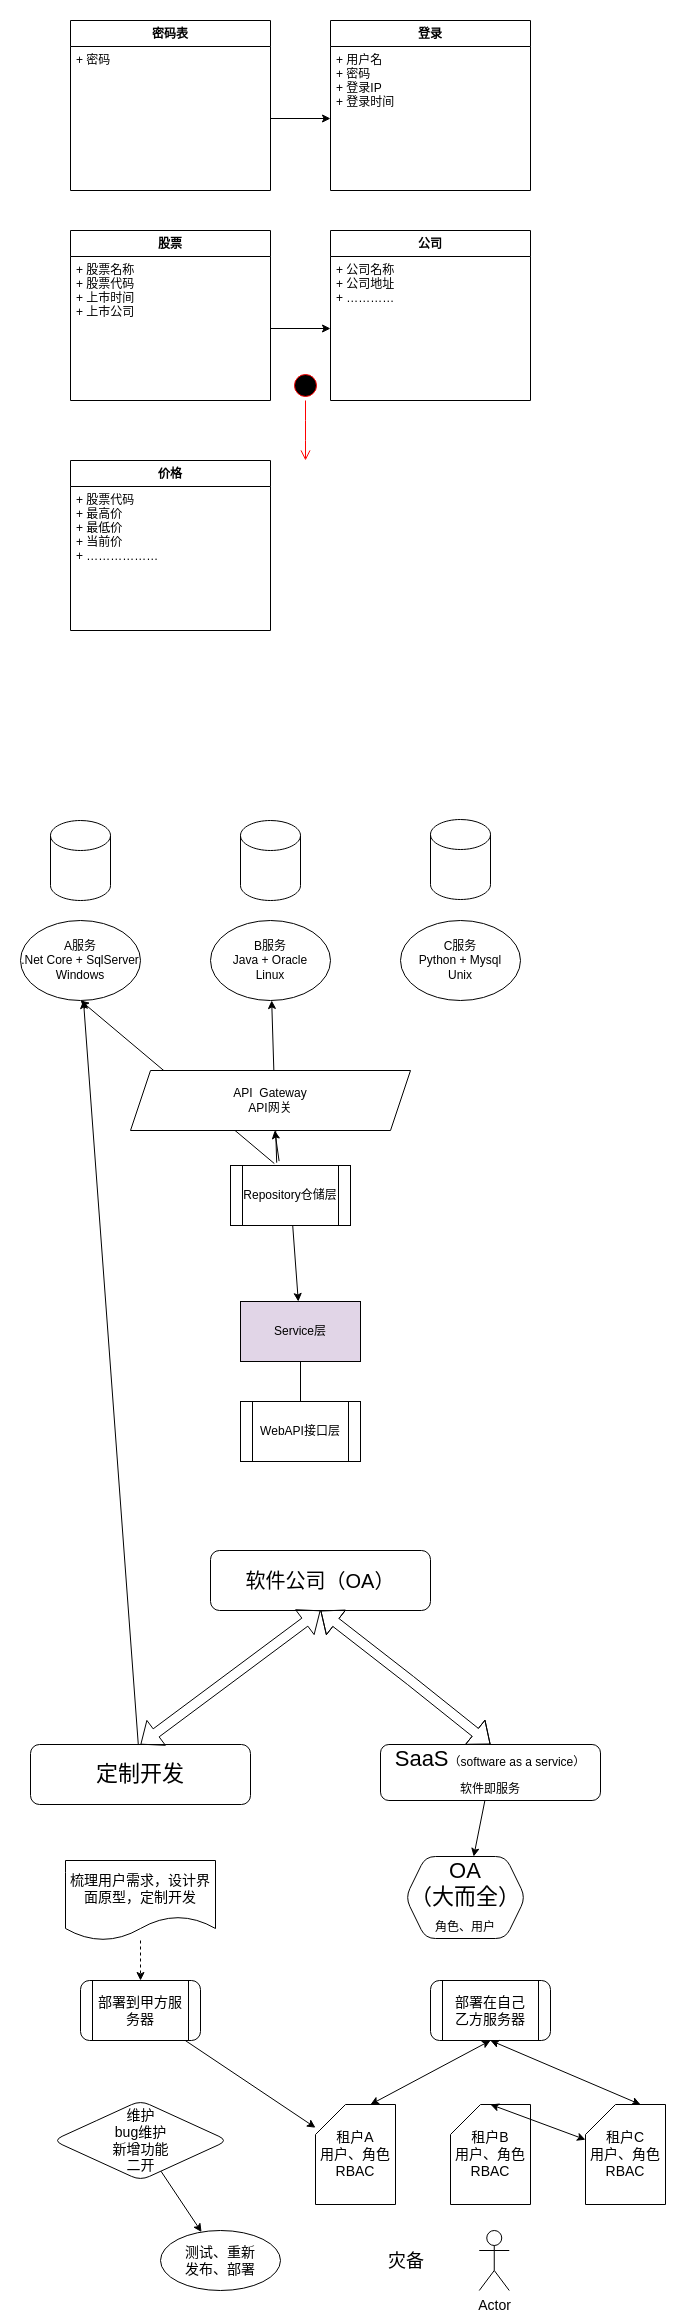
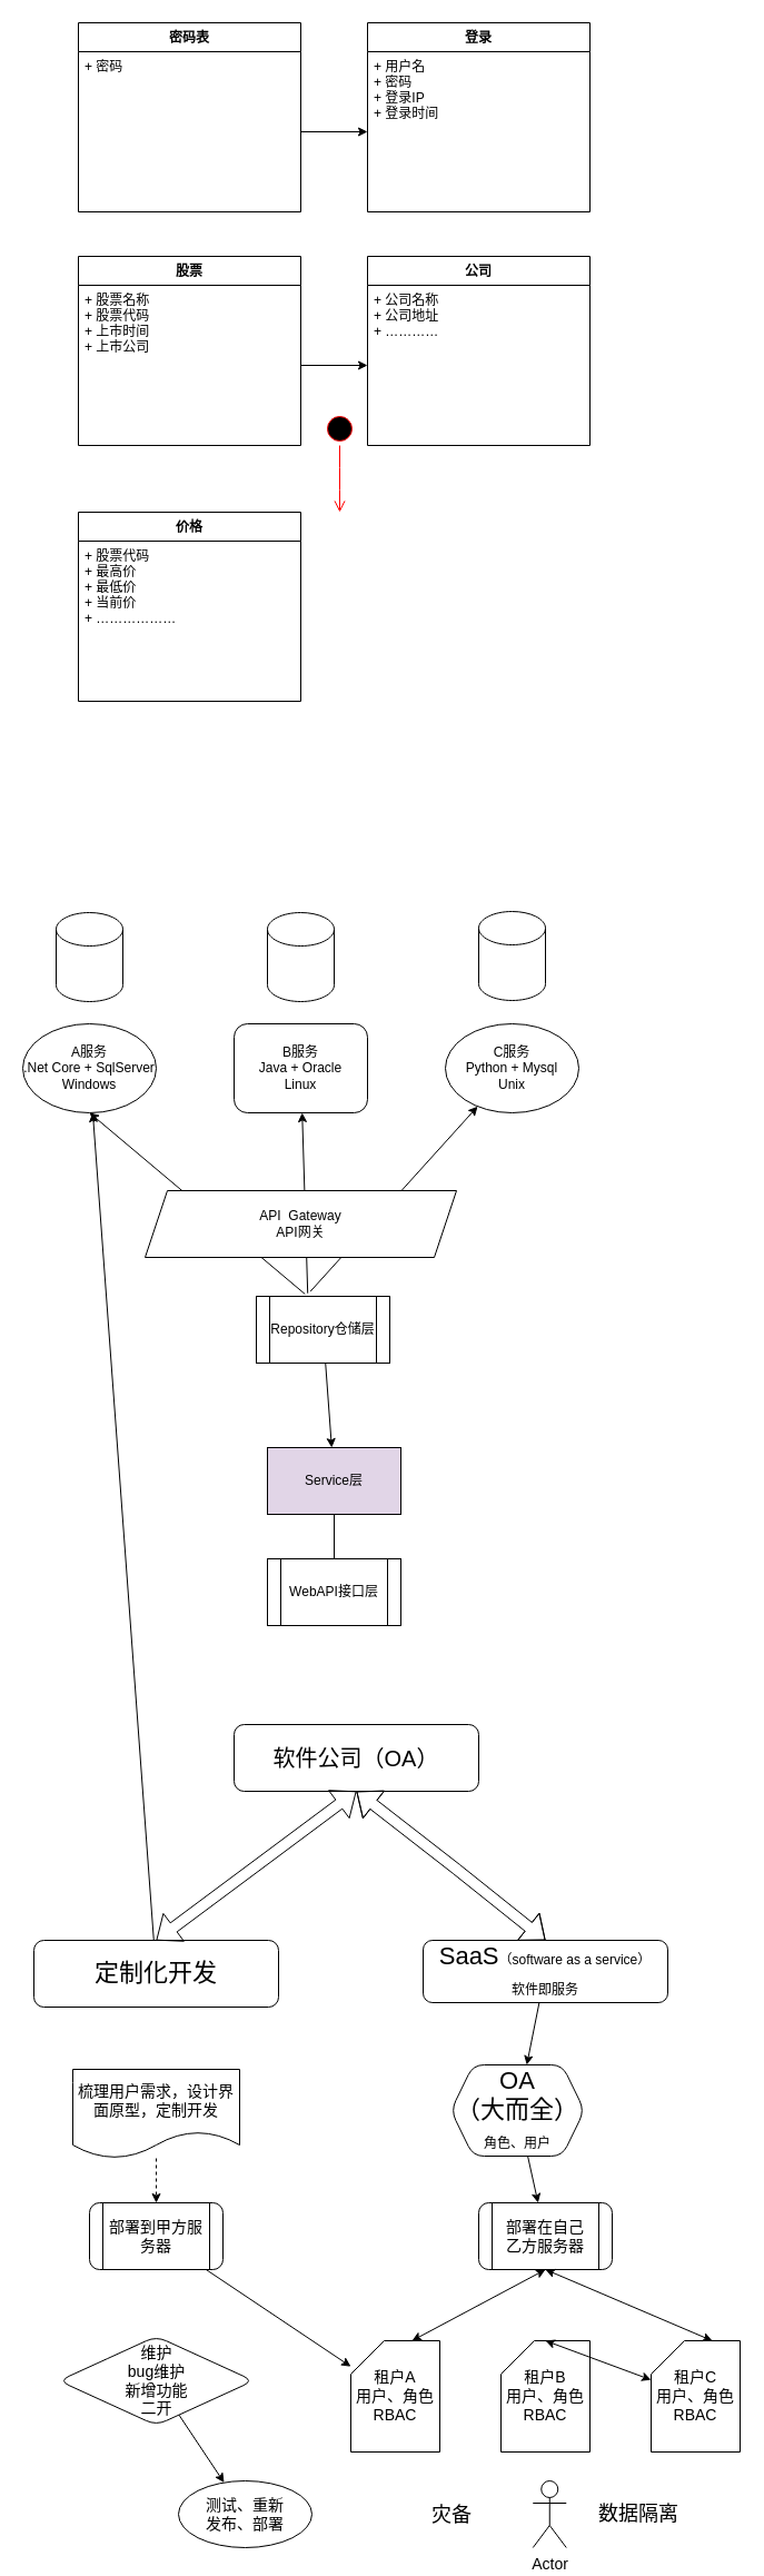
  <mxCell id="0" />
  <mxCell id="1" parent="0" />
  <mxCell id="2" value="登录" style="swimlane;fontStyle=1;align=center;verticalAlign=top;childLayout=stackLayout;horizontal=1;startSize=26;horizontalStack=0;resizeParent=1;resizeParentMax=0;resizeLast=0;collapsible=1;marginBottom=0;" vertex="1" parent="1"><mxGeometry x="330" y="20" width="200" height="170" as="geometry"><mxRectangle x="270" y="60" width="60" height="26" as="alternateBounds" /></mxGeometry></mxCell>
  <mxCell id="3" value="+ 用户名&#10;+ 密码&#10;+ 登录IP&#10;+ 登录时间" style="text;strokeColor=none;fillColor=none;align=left;verticalAlign=top;spacingLeft=4;spacingRight=4;overflow=hidden;rotatable=0;points=[[0,0.5],[1,0.5]];portConstraint=eastwest;" vertex="1" parent="2"><mxGeometry y="26" width="200" height="144" as="geometry" /></mxCell>
  <mxCell id="4" value="密码表" style="swimlane;fontStyle=1;align=center;verticalAlign=top;childLayout=stackLayout;horizontal=1;startSize=26;horizontalStack=0;resizeParent=1;resizeParentMax=0;resizeLast=0;collapsible=1;marginBottom=0;" vertex="1" parent="1"><mxGeometry x="70" y="20" width="200" height="170" as="geometry"><mxRectangle x="270" y="60" width="60" height="26" as="alternateBounds" /></mxGeometry></mxCell>
  <mxCell id="5" value="+ 密码" style="text;strokeColor=none;fillColor=none;align=left;verticalAlign=top;spacingLeft=4;spacingRight=4;overflow=hidden;rotatable=0;points=[[0,0.5],[1,0.5]];portConstraint=eastwest;" vertex="1" parent="4"><mxGeometry y="26" width="200" height="144" as="geometry" /></mxCell>
  <mxCell id="6" value="" style="edgeStyle=none;html=1;" edge="1" parent="1" source="5" target="3"><mxGeometry relative="1" as="geometry" /></mxCell>
  <mxCell id="7" value="股票" style="swimlane;fontStyle=1;align=center;verticalAlign=top;childLayout=stackLayout;horizontal=1;startSize=26;horizontalStack=0;resizeParent=1;resizeParentMax=0;resizeLast=0;collapsible=1;marginBottom=0;" vertex="1" parent="1"><mxGeometry x="70" y="230" width="200" height="170" as="geometry"><mxRectangle x="270" y="60" width="60" height="26" as="alternateBounds" /></mxGeometry></mxCell>
  <mxCell id="8" value="+ 股票名称&#10;+ 股票代码&#10;+ 上市时间&#10;+ 上市公司" style="text;strokeColor=none;fillColor=none;align=left;verticalAlign=top;spacingLeft=4;spacingRight=4;overflow=hidden;rotatable=0;points=[[0,0.5],[1,0.5]];portConstraint=eastwest;" vertex="1" parent="7"><mxGeometry y="26" width="200" height="144" as="geometry" /></mxCell>
  <mxCell id="9" value="公司" style="swimlane;fontStyle=1;align=center;verticalAlign=top;childLayout=stackLayout;horizontal=1;startSize=26;horizontalStack=0;resizeParent=1;resizeParentMax=0;resizeLast=0;collapsible=1;marginBottom=0;" vertex="1" parent="1"><mxGeometry x="330" y="230" width="200" height="170" as="geometry"><mxRectangle x="270" y="60" width="60" height="26" as="alternateBounds" /></mxGeometry></mxCell>
  <mxCell id="10" value="+ 公司名称&#10;+ 公司地址&#10;+ …………" style="text;strokeColor=none;fillColor=none;align=left;verticalAlign=top;spacingLeft=4;spacingRight=4;overflow=hidden;rotatable=0;points=[[0,0.5],[1,0.5]];portConstraint=eastwest;" vertex="1" parent="9"><mxGeometry y="26" width="200" height="144" as="geometry" /></mxCell>
  <mxCell id="11" value="" style="edgeStyle=none;html=1;" edge="1" parent="1" source="8" target="10"><mxGeometry relative="1" as="geometry" /></mxCell>
  <mxCell id="12" value="价格" style="swimlane;fontStyle=1;align=center;verticalAlign=top;childLayout=stackLayout;horizontal=1;startSize=26;horizontalStack=0;resizeParent=1;resizeParentMax=0;resizeLast=0;collapsible=1;marginBottom=0;" vertex="1" parent="1"><mxGeometry x="70" y="460" width="200" height="170" as="geometry"><mxRectangle x="270" y="60" width="60" height="26" as="alternateBounds" /></mxGeometry></mxCell>
  <mxCell id="13" value="+ 股票代码&#10;+ 最高价&#10;+ 最低价&#10;+ 当前价&#10;+ ………………" style="text;strokeColor=none;fillColor=none;align=left;verticalAlign=top;spacingLeft=4;spacingRight=4;overflow=hidden;rotatable=0;points=[[0,0.5],[1,0.5]];portConstraint=eastwest;" vertex="1" parent="12"><mxGeometry y="26" width="200" height="144" as="geometry" /></mxCell>
  <mxCell id="14" value="" style="ellipse;html=1;shape=startState;fillColor=#000000;strokeColor=#ff0000;" vertex="1" parent="1"><mxGeometry x="290" y="370" width="30" height="30" as="geometry" /></mxCell>
  <mxCell id="15" value="" style="edgeStyle=orthogonalEdgeStyle;html=1;verticalAlign=bottom;endArrow=open;endSize=8;strokeColor=#ff0000;" edge="1" source="14" parent="1"><mxGeometry relative="1" as="geometry"><mxPoint x="305" y="460" as="targetPoint" /></mxGeometry></mxCell>
  <mxCell id="16" value="A服务&lt;br&gt;.Net Core + SqlServer&lt;br&gt;Windows" style="ellipse;whiteSpace=wrap;html=1;" vertex="1" parent="1"><mxGeometry x="20" y="920" width="120" height="80" as="geometry" /></mxCell>
- <mxCell id="17" value="B服务&lt;br&gt;Java + Oracle&lt;br&gt;Linux" style="ellipse;whiteSpace=wrap;html=1;" vertex="1" parent="1"><mxGeometry x="210" y="920" width="120" height="80" as="geometry" /></mxCell>
+ <mxCell id="17" value="B服务&lt;br&gt;Java + Oracle&lt;br&gt;Linux" style="whiteSpace=wrap;html=1;rounded=1;" vertex="1" parent="1"><mxGeometry x="210" y="920" width="120" height="80" as="geometry" /></mxCell>
  <mxCell id="18" value="C服务&lt;br&gt;Python + Mysql&lt;br&gt;Unix" style="ellipse;whiteSpace=wrap;html=1;" vertex="1" parent="1"><mxGeometry x="400" y="920" width="120" height="80" as="geometry" /></mxCell>
  <mxCell id="19" value="" style="shape=cylinder3;whiteSpace=wrap;html=1;boundedLbl=1;backgroundOutline=1;size=15;" vertex="1" parent="1"><mxGeometry x="50" y="820" width="60" height="80" as="geometry" /></mxCell>
  <mxCell id="20" value="" style="shape=cylinder3;whiteSpace=wrap;html=1;boundedLbl=1;backgroundOutline=1;size=15;" vertex="1" parent="1"><mxGeometry x="240" y="820" width="60" height="80" as="geometry" /></mxCell>
  <mxCell id="21" value="" style="shape=cylinder3;whiteSpace=wrap;html=1;boundedLbl=1;backgroundOutline=1;size=15;" vertex="1" parent="1"><mxGeometry x="430" y="819" width="60" height="80" as="geometry" /></mxCell>
  <mxCell id="22" value="" style="edgeStyle=none;html=1;" edge="1" parent="1" source="23" target="25"><mxGeometry relative="1" as="geometry" /></mxCell>
  <mxCell id="23" value="Repository仓储层" style="shape=process;whiteSpace=wrap;html=1;backgroundOutline=1;" vertex="1" parent="1"><mxGeometry x="230" y="1165" width="120" height="60" as="geometry" /></mxCell>
  <mxCell id="24" value="" style="edgeStyle=none;html=1;endArrow=none;" edge="1" parent="1" source="25" target="26"><mxGeometry relative="1" as="geometry" /></mxCell>
  <mxCell id="25" value="Service层" style="whiteSpace=wrap;html=1;fillColor=#e1d5e7;" vertex="1" parent="1"><mxGeometry x="240" y="1301" width="120" height="60" as="geometry" /></mxCell>
  <mxCell id="26" value="WebAPI接口层" style="shape=process;whiteSpace=wrap;html=1;backgroundOutline=1;" vertex="1" parent="1"><mxGeometry x="240" y="1401" width="120" height="60" as="geometry" /></mxCell>
  <mxCell id="27" value="" style="endArrow=classic;html=1;entryX=0.5;entryY=1;entryDx=0;entryDy=0;exitX=0.365;exitY=-0.033;exitDx=0;exitDy=0;exitPerimeter=0;" edge="1" parent="1" source="23" target="16"><mxGeometry width="50" height="50" relative="1" as="geometry"><mxPoint x="50" y="1070" as="sourcePoint" /><mxPoint x="100" y="1020" as="targetPoint" /></mxGeometry></mxCell>
  <mxCell id="28" value="" style="endArrow=classic;html=1;exitX=0.385;exitY=-0.047;exitDx=0;exitDy=0;exitPerimeter=0;" edge="1" parent="1" source="23" target="17"><mxGeometry width="50" height="50" relative="1" as="geometry"><mxPoint x="280" y="1090" as="sourcePoint" /><mxPoint x="90" y="1010" as="targetPoint" /></mxGeometry></mxCell>
- <mxCell id="29" value="" style="endArrow=classic;html=1;exitX=0.405;exitY=-0.073;exitDx=0;exitDy=0;exitPerimeter=0;" edge="1" parent="1" source="23" target="30"><mxGeometry width="50" height="50" relative="1" as="geometry"><mxPoint x="286.2" y="1106.18" as="sourcePoint" /><mxPoint x="281.764" y="1009.983" as="targetPoint" /></mxGeometry></mxCell>
+ <mxCell id="29" value="" style="endArrow=classic;html=1;exitX=0.405;exitY=-0.073;exitDx=0;exitDy=0;exitPerimeter=0;" edge="1" parent="1" source="23" target="18"><mxGeometry width="50" height="50" relative="1" as="geometry"><mxPoint x="286.2" y="1106.18" as="sourcePoint" /><mxPoint x="281.764" y="1009.983" as="targetPoint" /></mxGeometry></mxCell>
  <mxCell id="30" value="API&amp;nbsp; Gateway&lt;br&gt;API网关" style="shape=parallelogram;perimeter=parallelogramPerimeter;whiteSpace=wrap;html=1;fixedSize=1;" vertex="1" parent="1"><mxGeometry x="130" y="1070" width="280" height="60" as="geometry" /></mxCell>
  <mxCell id="31" value="软件公司（OA）" style="rounded=1;whiteSpace=wrap;html=1;fontSize=20;" vertex="1" parent="1"><mxGeometry x="210" y="1550" width="220" height="60" as="geometry" /></mxCell>
  <mxCell id="32" value="" style="edgeStyle=none;html=1;fontSize=20;" edge="1" parent="1" source="33" target="16"><mxGeometry relative="1" as="geometry" /></mxCell>
- <mxCell id="33" value="定制开发" style="rounded=1;whiteSpace=wrap;html=1;fontSize=22;" vertex="1" parent="1"><mxGeometry x="30" y="1744" width="220" height="60" as="geometry" /></mxCell>
+ <mxCell id="33" value="定制化开发" style="rounded=1;whiteSpace=wrap;html=1;fontSize=22;" vertex="1" parent="1"><mxGeometry x="30" y="1744" width="220" height="60" as="geometry" /></mxCell>
  <mxCell id="34" value="" style="shape=flexArrow;endArrow=classic;startArrow=classic;html=1;fontSize=20;exitX=0.5;exitY=0;exitDx=0;exitDy=0;entryX=0.5;entryY=1;entryDx=0;entryDy=0;" edge="1" parent="1" source="33" target="31"><mxGeometry width="100" height="100" relative="1" as="geometry"><mxPoint x="200" y="1750" as="sourcePoint" /><mxPoint x="300" y="1650" as="targetPoint" /></mxGeometry></mxCell>
  <mxCell id="35" value="" style="edgeStyle=none;html=1;fontSize=14;dashed=1;" edge="1" parent="1" source="36" target="38"><mxGeometry relative="1" as="geometry" /></mxCell>
  <mxCell id="36" value="梳理用户需求，设计界面原型，定制开发" style="shape=document;whiteSpace=wrap;html=1;boundedLbl=1;fontSize=14;rounded=1;" vertex="1" parent="1"><mxGeometry x="65" y="1860" width="150" height="80" as="geometry" /></mxCell>
  <mxCell id="37" value="" style="edgeStyle=none;html=1;fontSize=14;" edge="1" parent="1" source="38" target="48"><mxGeometry relative="1" as="geometry" /></mxCell>
  <mxCell id="38" value="部署到甲方服务器" style="shape=process;whiteSpace=wrap;html=1;backgroundOutline=1;fontSize=14;rounded=1;" vertex="1" parent="1"><mxGeometry x="80" y="1980" width="120" height="60" as="geometry" /></mxCell>
  <mxCell id="39" value="" style="edgeStyle=none;html=1;fontSize=14;" edge="1" parent="1" source="40" target="41"><mxGeometry relative="1" as="geometry" /></mxCell>
  <mxCell id="40" value="维护&lt;br&gt;bug维护&lt;br&gt;新增功能&lt;br&gt;二开&lt;br&gt;" style="rhombus;whiteSpace=wrap;html=1;fontSize=14;rounded=1;" vertex="1" parent="1"><mxGeometry x="52.5" y="2100" width="175" height="80" as="geometry" /></mxCell>
  <mxCell id="41" value="测试、重新&lt;br&gt;发布、部署" style="ellipse;whiteSpace=wrap;html=1;fontSize=14;rounded=1;" vertex="1" parent="1"><mxGeometry x="160" y="2230" width="120" height="60" as="geometry" /></mxCell>
  <mxCell id="42" value="" style="edgeStyle=none;html=1;fontSize=12;" edge="1" parent="1" source="43" target="46"><mxGeometry relative="1" as="geometry" /></mxCell>
  <mxCell id="43" value="SaaS&lt;font style=&quot;font-size: 12px&quot;&gt;（&lt;/font&gt;&lt;font style=&quot;font-size: 12px&quot;&gt;software as a service）&lt;br&gt;软件即服务&lt;br&gt;&lt;/font&gt;" style="rounded=1;whiteSpace=wrap;html=1;fontSize=22;" vertex="1" parent="1"><mxGeometry x="380" y="1744" width="220" height="56" as="geometry" /></mxCell>
  <mxCell id="44" value="" style="shape=flexArrow;endArrow=classic;startArrow=classic;html=1;fontSize=20;exitX=0.5;exitY=0;exitDx=0;exitDy=0;entryX=0.5;entryY=1;entryDx=0;entryDy=0;" edge="1" parent="1" source="43" target="31"><mxGeometry width="100" height="100" relative="1" as="geometry"><mxPoint x="270" y="1974" as="sourcePoint" /><mxPoint x="450" y="1840" as="targetPoint" /><Array as="points"><mxPoint x="410" y="1680" /></Array></mxGeometry></mxCell>
+ <mxCell id="45" value="" style="edgeStyle=none;html=1;fontSize=12;" edge="1" parent="1" source="46" target="47"><mxGeometry relative="1" as="geometry" /></mxCell>
  <mxCell id="46" value="OA&lt;br&gt;（大而全）&lt;br&gt;&lt;font style=&quot;font-size: 12px&quot;&gt;角色、用户&lt;/font&gt;" style="shape=hexagon;perimeter=hexagonPerimeter2;whiteSpace=wrap;html=1;fixedSize=1;fontSize=22;rounded=1;" vertex="1" parent="1"><mxGeometry x="405" y="1856" width="120" height="82" as="geometry" /></mxCell>
  <mxCell id="47" value="部署在自己&lt;br&gt;乙方服务器" style="shape=process;whiteSpace=wrap;html=1;backgroundOutline=1;fontSize=14;rounded=1;" vertex="1" parent="1"><mxGeometry x="430" y="1980" width="120" height="60" as="geometry" /></mxCell>
  <mxCell id="48" value="租户A&lt;br&gt;用户、角色&lt;br&gt;RBAC" style="shape=card;whiteSpace=wrap;html=1;fontSize=14;verticalAlign=middle;align=center;" vertex="1" parent="1"><mxGeometry x="315" y="2104" width="80" height="100" as="geometry" /></mxCell>
  <mxCell id="49" value="&lt;span&gt;租户B&lt;br&gt;&lt;/span&gt;用户、角色&lt;br&gt;RBAC&lt;span&gt;&lt;br&gt;&lt;/span&gt;" style="shape=card;whiteSpace=wrap;html=1;fontSize=14;verticalAlign=middle;align=center;" vertex="1" parent="1"><mxGeometry x="450" y="2104" width="80" height="100" as="geometry" /></mxCell>
  <mxCell id="50" value="&lt;span&gt;租户C&lt;br&gt;&lt;/span&gt;用户、角色&lt;br&gt;RBAC&lt;span&gt;&lt;br&gt;&lt;/span&gt;" style="shape=card;whiteSpace=wrap;html=1;fontSize=14;verticalAlign=middle;align=center;" vertex="1" parent="1"><mxGeometry x="585" y="2104" width="80" height="100" as="geometry" /></mxCell>
  <mxCell id="51" value="" style="endArrow=classic;startArrow=classic;html=1;fontSize=14;entryX=0.5;entryY=1;entryDx=0;entryDy=0;exitX=0;exitY=0;exitDx=55;exitDy=0;exitPerimeter=0;" edge="1" parent="1" source="48" target="47"><mxGeometry width="50" height="50" relative="1" as="geometry"><mxPoint x="400" y="2100" as="sourcePoint" /><mxPoint x="450" y="2050" as="targetPoint" /></mxGeometry></mxCell>
  <mxCell id="52" value="" style="endArrow=classic;startArrow=classic;html=1;fontSize=14;exitX=0.5;exitY=0;exitDx=0;exitDy=0;exitPerimeter=0;" edge="1" parent="1" source="49" target="50"><mxGeometry width="50" height="50" relative="1" as="geometry"><mxPoint x="420" y="2100" as="sourcePoint" /><mxPoint x="470" y="2050" as="targetPoint" /></mxGeometry></mxCell>
  <mxCell id="53" value="" style="endArrow=classic;startArrow=classic;html=1;fontSize=14;exitX=0;exitY=0;exitDx=55;exitDy=0;exitPerimeter=0;entryX=0.5;entryY=1;entryDx=0;entryDy=0;" edge="1" parent="1" source="50" target="47"><mxGeometry width="50" height="50" relative="1" as="geometry"><mxPoint x="584" y="2100" as="sourcePoint" /><mxPoint x="584" y="2036" as="targetPoint" /></mxGeometry></mxCell>
  <mxCell id="54" value="Actor" style="shape=umlActor;verticalLabelPosition=bottom;verticalAlign=top;html=1;outlineConnect=0;fontSize=14;" vertex="1" parent="1"><mxGeometry x="478.75" y="2230" width="30" height="60" as="geometry" /></mxCell>
+ <mxCell id="55" value="数据隔离" style="text;html=1;strokeColor=none;fillColor=none;align=center;verticalAlign=middle;whiteSpace=wrap;rounded=0;fontSize=18;" vertex="1" parent="1"><mxGeometry x="523.75" y="2245" width="100" height="30" as="geometry" /></mxCell>
  <mxCell id="56" value="灾备" style="text;html=1;strokeColor=none;fillColor=none;align=center;verticalAlign=middle;whiteSpace=wrap;rounded=0;fontSize=18;" vertex="1" parent="1"><mxGeometry x="356.25" y="2246" width="100" height="30" as="geometry" /></mxCell>
